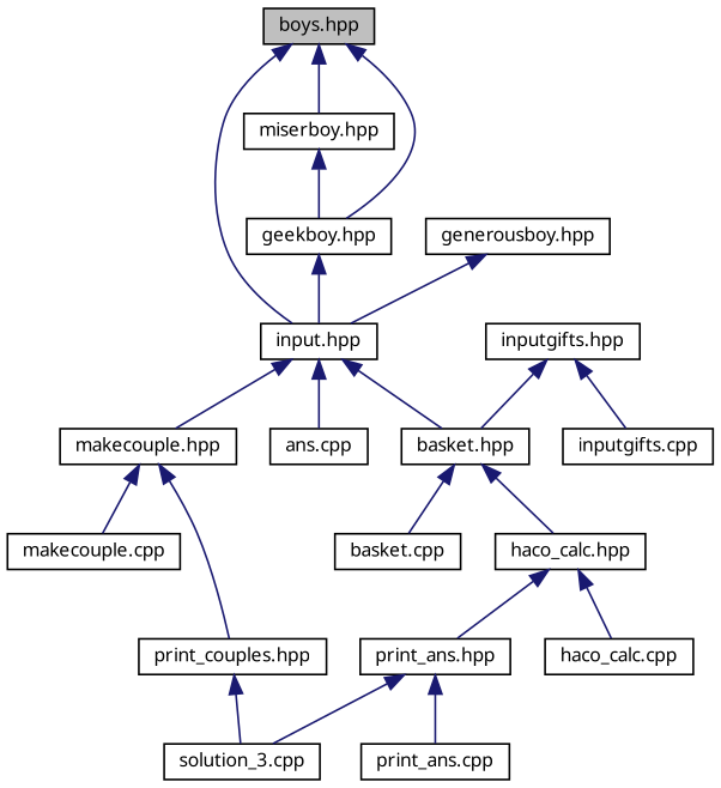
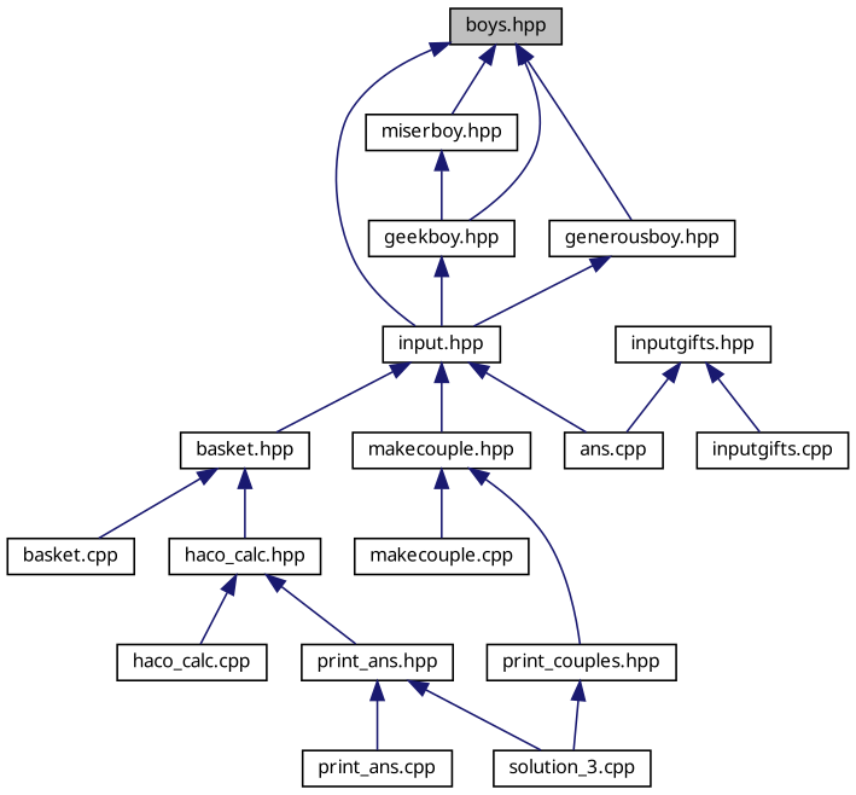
  digraph {
    fontname="Noto Sans"
    node [color=black fillcolor=white fontname="Noto Sans" fontsize=10 shape=record style=filled]
    edge [color=midnightblue dir=back fontname="Noto Sans" fontsize=10 labelfontname=Helvetica labelfontsize=10 style=solid]
    n1 [fillcolor=grey75 fontcolor=black height=0.2 label="boys.hpp" width=0.4]
    n2 [height=0.2 label="input.hpp" width=0.4]
    n3 [height=0.2 label="miserboy.hpp" width=0.4]
    n4 [height=0.2 label="geekboy.hpp" width=0.4]
    n5 [height=0.2 label="generousboy.hpp" width=0.4]
    n6 [height=0.2 label="basket.hpp" width=0.4]
    n7 [height=0.2 label="ans.cpp" width=0.4]
    n8 [height=0.2 label="makecouple.hpp" width=0.4]
    n9 [height=0.2 label="inputgifts.hpp" width=0.4]
    n10 [height=0.2 label="inputgifts.cpp" width=0.4]
    n11 [height=0.2 label="basket.cpp" width=0.4]
    n12 [height=0.2 label="haco_calc.hpp" width=0.4]
    n13 [height=0.2 label="makecouple.cpp" width=0.4]
    n14 [height=0.2 label="print_couples.hpp" width=0.4]
    n15 [height=0.2 label="haco_calc.cpp" width=0.4]
    n16 [height=0.2 label="print_ans.hpp" width=0.4]
    n17 [height=0.2 label="print_ans.cpp" width=0.4]
    n18 [height=0.2 label="solution_3.cpp" width=0.4]
    n1 -> n2
    n1 -> n3
    n1 -> n4
+   n1 -> n5
    n2 -> n6
    n2 -> n7
    n2 -> n8
    n3 -> n4
    n4 -> n2
    n5 -> n2
    n6 -> n11
    n6 -> n12
    n8 -> n13
    n8 -> n14
-   n9 -> n6
+   n9 -> n7
    n9 -> n10
    n12 -> n15
    n12 -> n16
    n14 -> n18
    n16 -> n17
    n16 -> n18
  }
